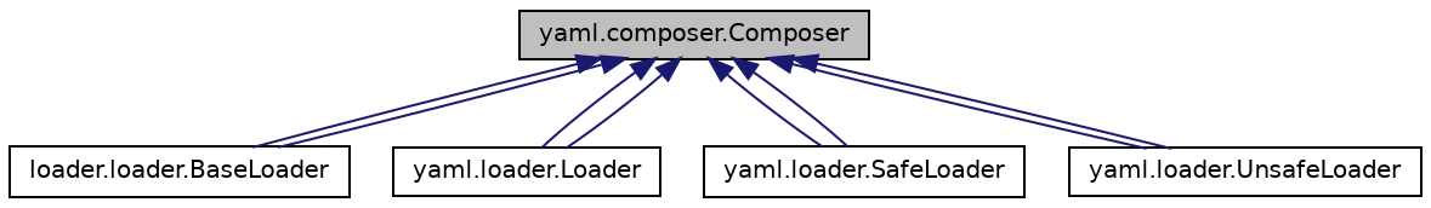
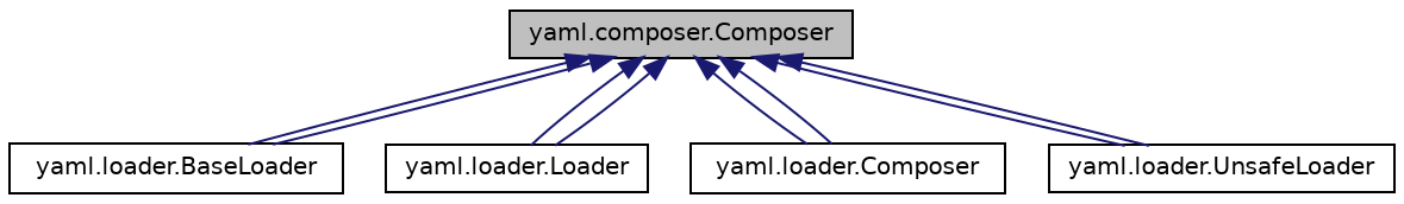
  digraph {
    rankdir=TB
    node [color=black fillcolor=white fontname=Helvetica fontsize=10 shape=record style=filled]
    edge [color=midnightblue dir=back fontname=Helvetica fontsize=10 labelfontname=Helvetica labelfontsize=10 style=solid]
    n1 [fillcolor=grey75 fontcolor=black height=0.2 label="yaml.composer.Composer" width=0.4]
-   n2 [height=0.2 label="loader.loader.BaseLoader" width=0.4]
+   n2 [height=0.2 label="yaml.loader.BaseLoader" width=0.4]
    n3 [height=0.2 label="yaml.loader.Loader" width=0.4]
-   n4 [height=0.2 label="yaml.loader.SafeLoader" width=0.4]
+   n4 [height=0.2 label="yaml.loader.Composer" width=0.4]
    n5 [height=0.2 label="yaml.loader.UnsafeLoader" width=0.4]
    n1 -> n2
    n1 -> n2
    n1 -> n3
    n1 -> n3
    n1 -> n4
    n1 -> n4
    n1 -> n5
    n1 -> n5
  }
